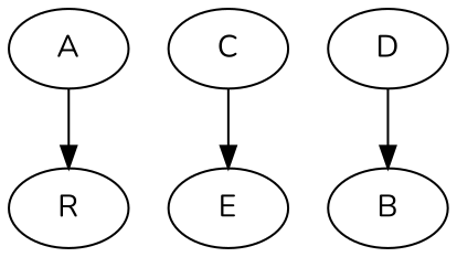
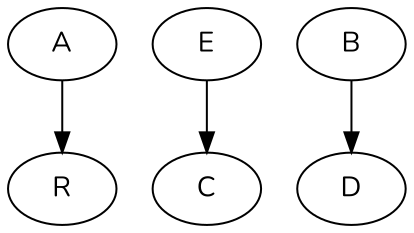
  digraph {
    fontname=Nunito
    node [fontname=Nunito]
    edge [fontname=Nunito]
    R [dg_uid=0]
    A [dg_uid=3]
    C [dg_uid=5]
    E [dg_uid=8]
    B [dg_uid=4]
    D [dg_uid=7]
    A -> R
-   C -> E
-   D -> B
+   E -> C
+   B -> D
  }
